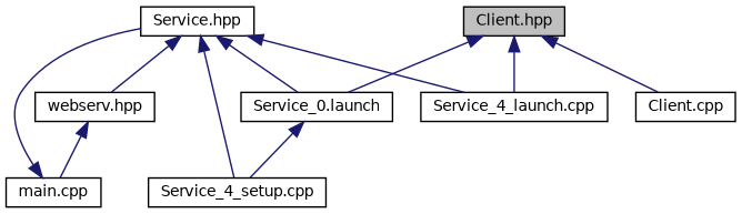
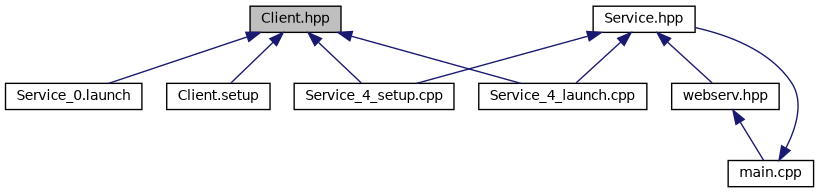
  digraph {
    node [color=black fillcolor=white fontname=Helvetica fontsize=10 shape=record style=filled]
    edge [color=midnightblue dir=back fontname=Helvetica fontsize=10 labelfontname=Helvetica labelfontsize=10 style=solid]
    n1 [fillcolor=grey75 fontcolor=black height=0.2 label="Client.hpp" width=0.4]
    n2 [height=0.2 label="Service_0.launch" width=0.4]
    n3 [height=0.2 label="Service_4_setup.cpp" width=0.4]
    n4 [height=0.2 label="Service_4_launch.cpp" width=0.4]
-   n5 [height=0.2 label="Client.cpp" width=0.4]
+   n5 [height=0.2 label="Client.setup" width=0.4]
    n6 [height=0.2 label="Service.hpp" width=0.4]
    n7 [height=0.2 label="webserv.hpp" width=0.4]
    n8 [height=0.2 label="main.cpp" width=0.4]
    n1 -> n2
-   n2 -> n3
+   n1 -> n3
    n1 -> n4
    n1 -> n5
-   n6 -> n2
    n6 -> n3
    n6 -> n4
    n6 -> n7
    n7 -> n8
    n8 -> n6
  }
